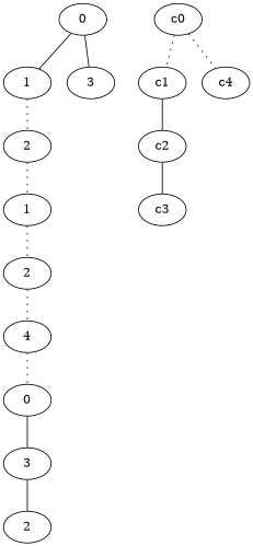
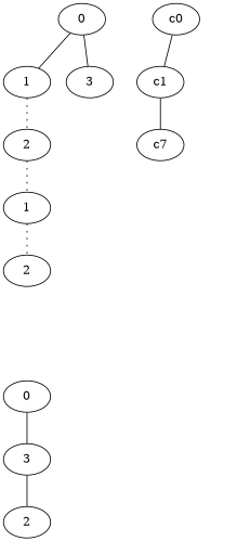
  graph {
    n1 [label=0]
    n2 [label=1]
    n3 [label=3]
    n4 [label=2]
    n5 [label=1]
    n6 [label=2]
-   n7 [label=4]
    n8 [label=0]
    n9 [label=3]
    n10 [label=2]
    c0
    c1
-   c4
-   c2
-   c3
+   c2 [label=c7]
    n1 -- n2
    n1 -- n3
    n2 -- n4 [style=dotted]
    n4 -- n5 [style=dotted]
    n5 -- n6 [style=dotted]
-   n6 -- n7 [style=dotted]
-   n7 -- n8 [style=dotted]
    n8 -- n9
    n9 -- n10
-   c0 -- c1 [style=dotted]
-   c0 -- c4 [style=dotted]
+   c0 -- c1
    c1 -- c2 [style=solid]
-   c2 -- c3
  }
